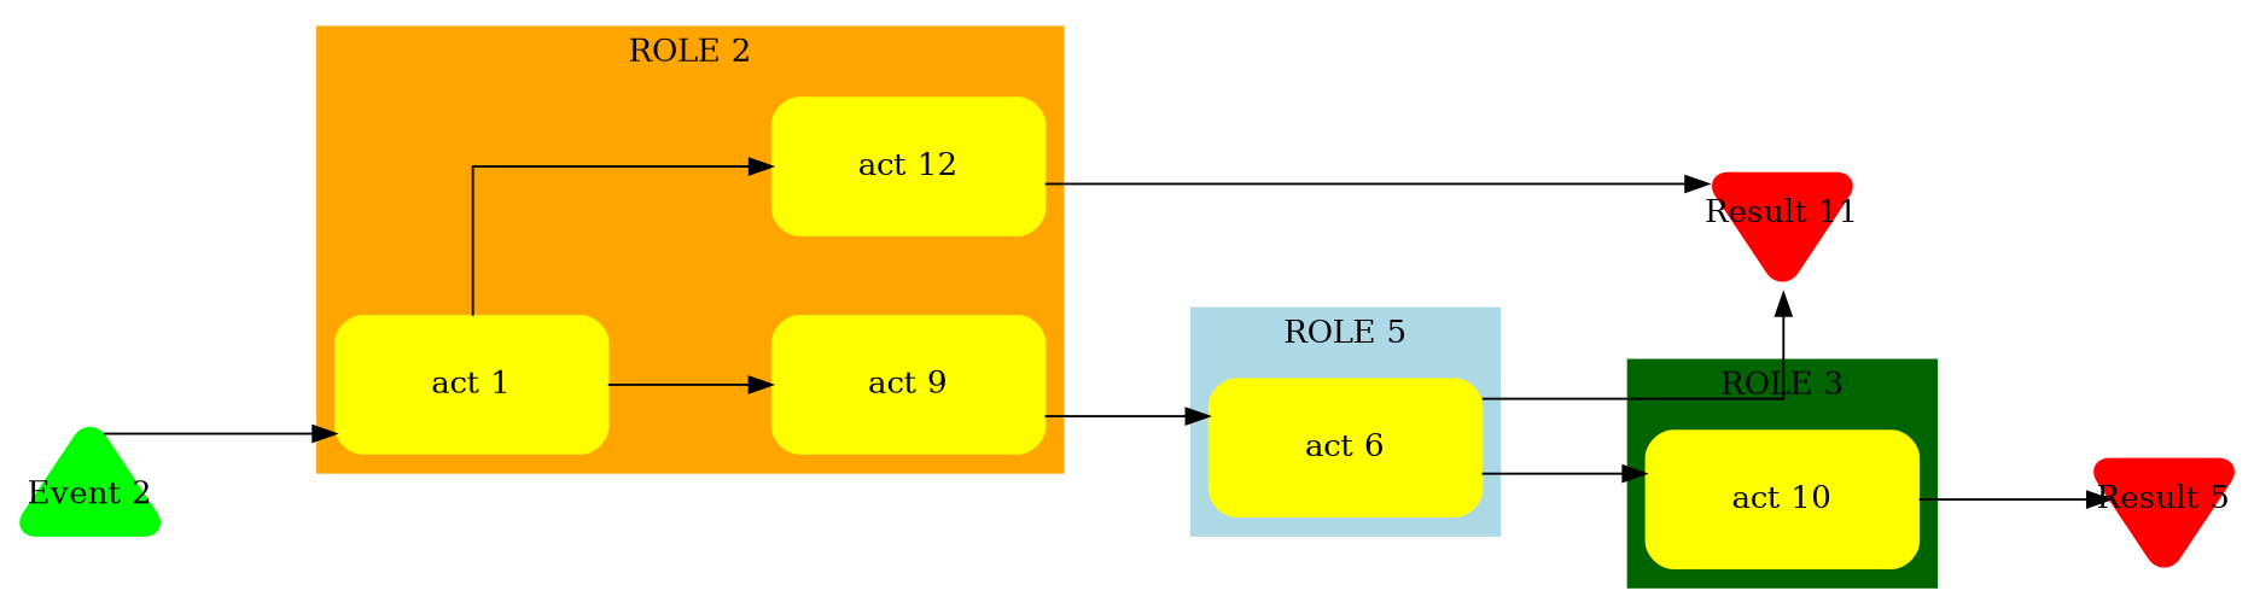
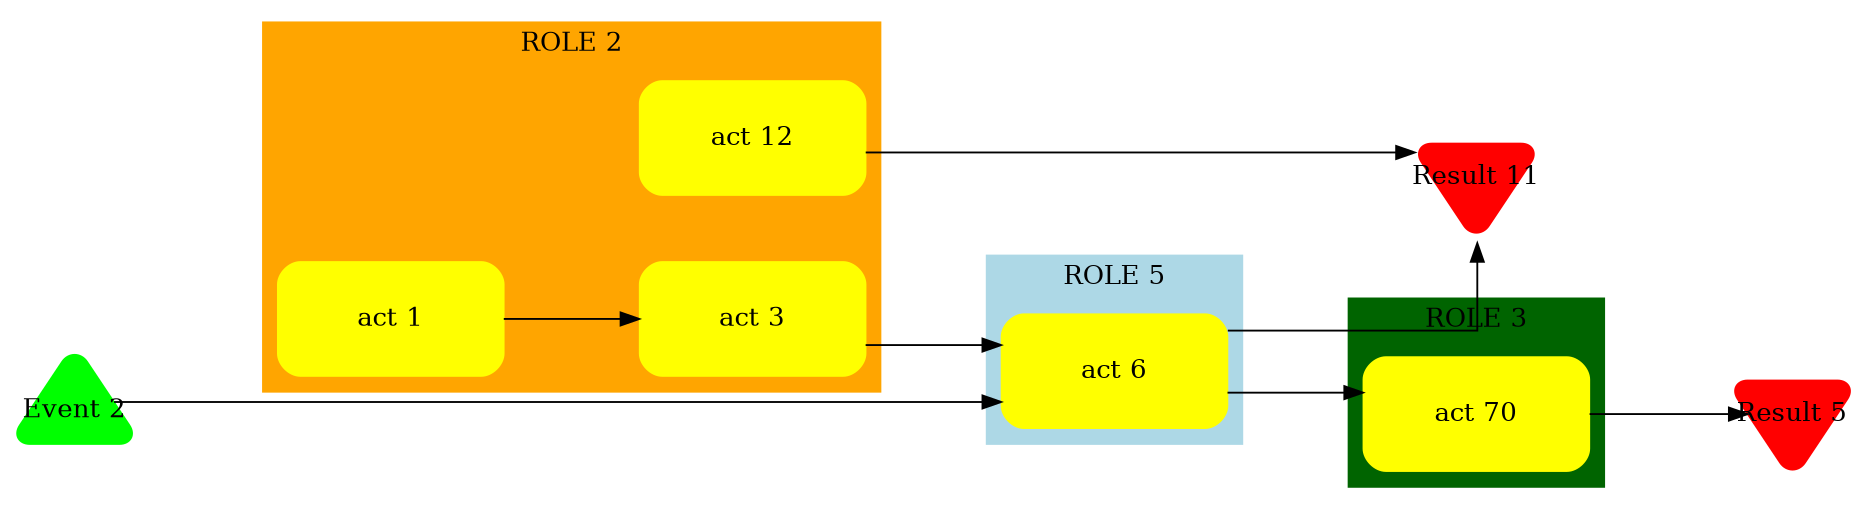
  digraph {
    nodesep=0.5
    rankdir=LR
    splines=ortho
    node [color=yellow fixedsize=true fontsize=14.0 shape=box style="rounded,filled"]
    edge [minlen=2.0]
    n1 [height=0.84722 label="act 6" width=1.6806]
    n2 [height=0.84722 label="act 1" width=1.6806]
-   n3 [height=0.84722 label="act 9" width=1.6806]
+   n3 [height=0.84722 label="act 3" width=1.6806]
    n4 [height=0.84722 label="act 12" width=1.6806]
-   n5 [height=0.84722 label="act 10" width=1.6806]
+   n5 [height=0.84722 label="act 70" width=1.6806]
    n6 [color=red height=1 label="Result 11" shape=invtriangle width=1]
    n7 [color=red height=1 label="Result 5" shape=invtriangle width=1]
    n8 [color=green height=1 label="Event 2" shape=triangle width=1]
    subgraph cluster_1 {
      color=lightblue
      label="ROLE 5"
      style=filled
      n1
    }
    subgraph cluster_2 {
      color=orange
      label="ROLE 2"
      style=filled
      n2
      n3
      n4
    }
    subgraph cluster_3 {
      color=darkgreen
      label="ROLE 3"
      style=filled
      n5
    }
    n1 -> n5
    n1 -> n6
    n2 -> n3
-   n2 -> n4
    n3 -> n1
    n4 -> n6
    n5 -> n7
-   n8 -> n2
+   n8 -> n1
  }
